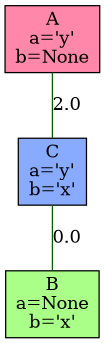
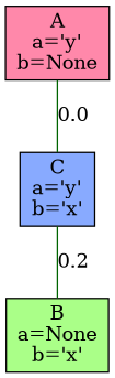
  graph {
    rankdir=TB
    splines=polyline
    node [nodesep=4 shape=record style=filled]
    edge [color=darkgreen]
    "A\na='y'\nb=None" [fillcolor="#ff88aa"]
    "C\na='y'\nb='x'" [fillcolor="#88aaff"]
    "B\na=None\nb='x'" [fillcolor="#aaff88"]
-   "A\na='y'\nb=None" -- "C\na='y'\nb='x'" [label=2.0]
-   "C\na='y'\nb='x'" -- "B\na=None\nb='x'" [label=0.0]
+   "A\na='y'\nb=None" -- "C\na='y'\nb='x'" [label=0.0]
+   "C\na='y'\nb='x'" -- "B\na=None\nb='x'" [label=0.2]
  }
